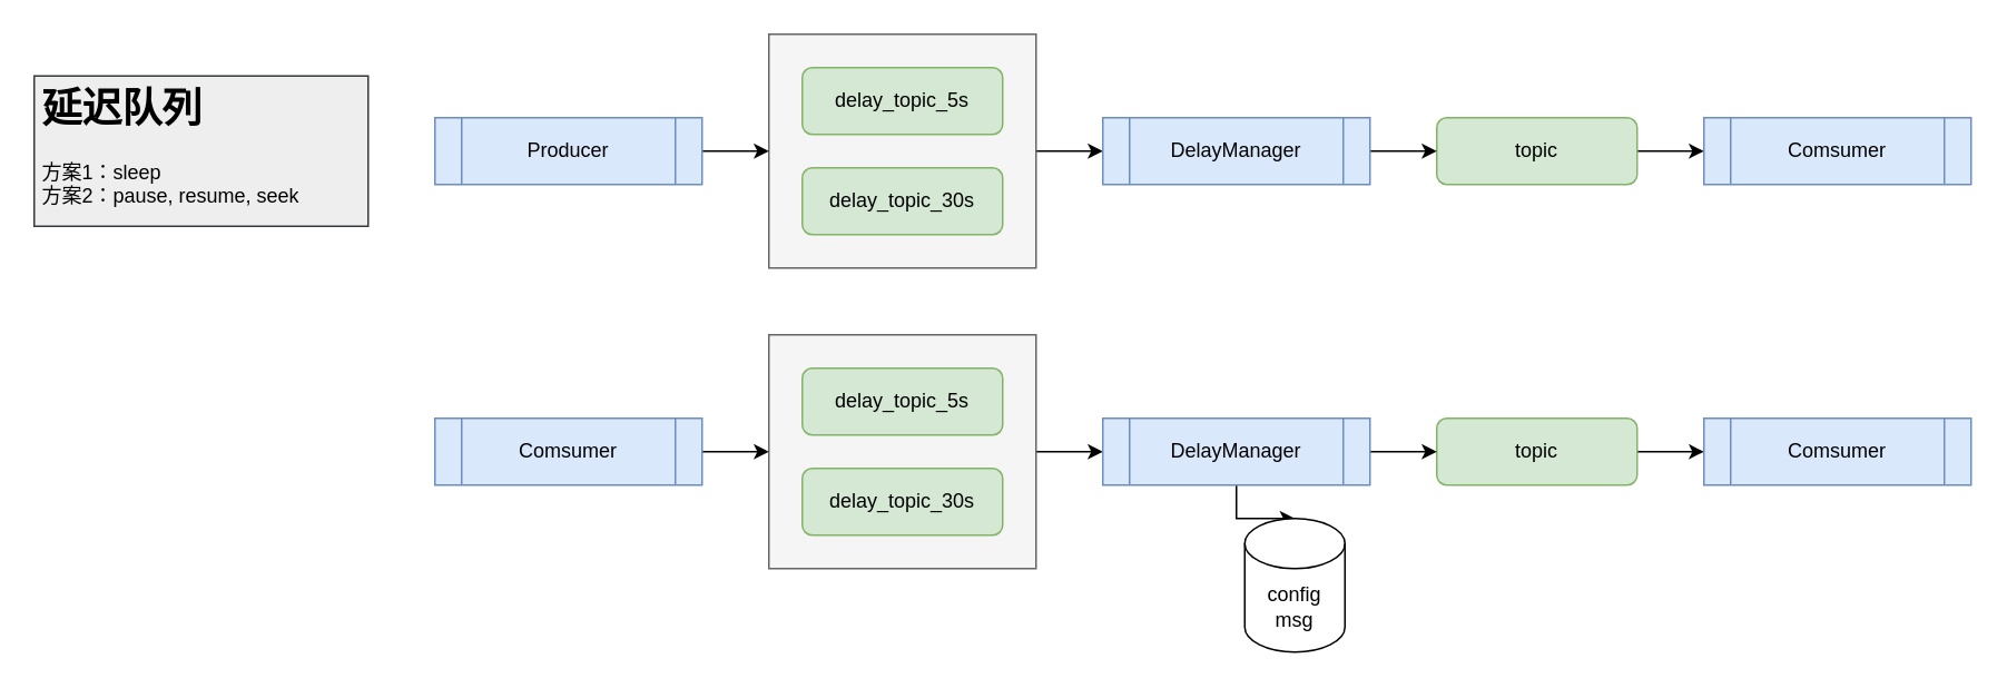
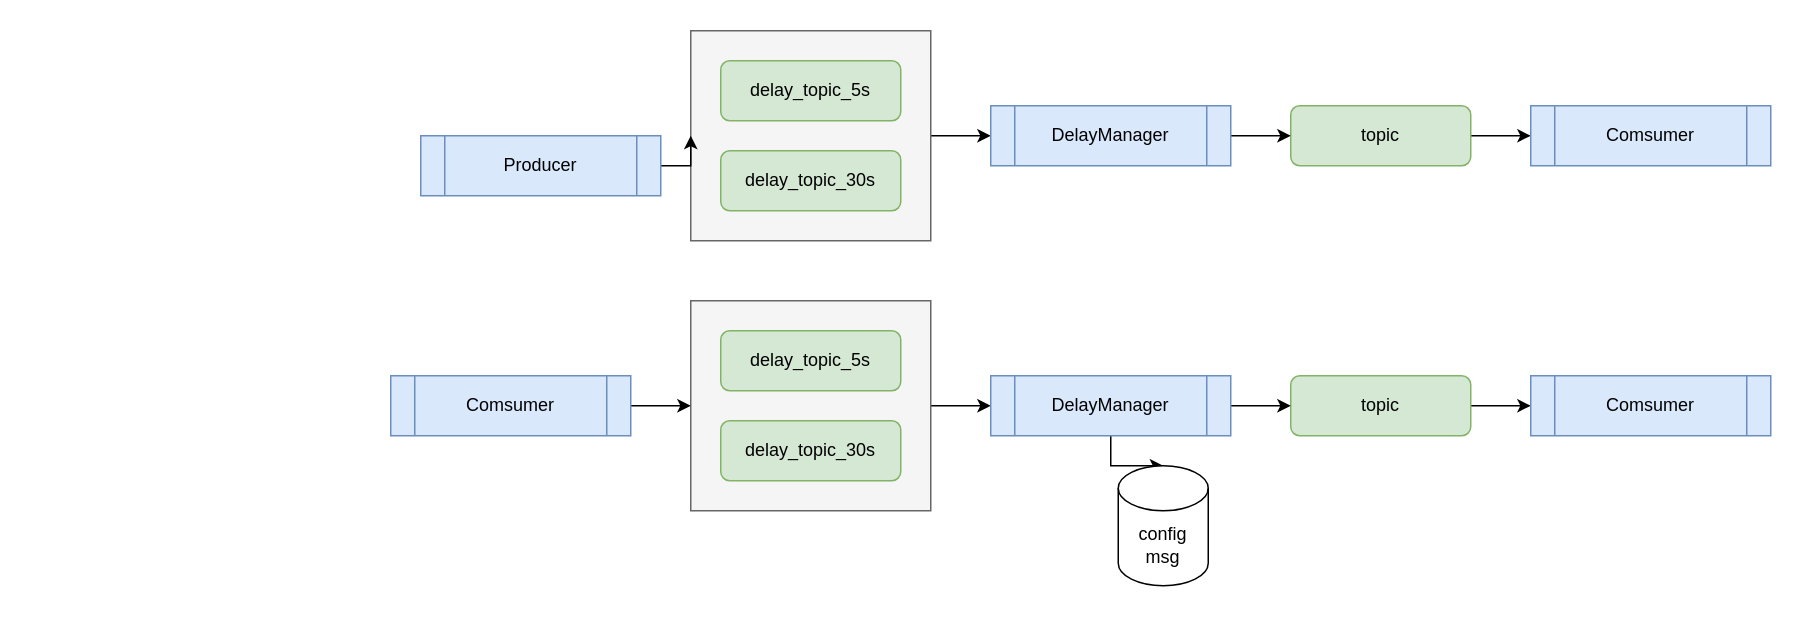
  <mxCell id="0" />
  <mxCell id="1" parent="0" />
  <mxCell id="2" value="" style="edgeStyle=orthogonalEdgeStyle;rounded=0;orthogonalLoop=1;jettySize=auto;html=1;" edge="1" parent="1" source="3" target="12"><mxGeometry relative="1" as="geometry" /></mxCell>
  <mxCell id="3" value="" style="rounded=0;whiteSpace=wrap;html=1;fillColor=#f5f5f5;fontColor=#333333;strokeColor=#666666;" vertex="1" parent="1"><mxGeometry x="460" y="20" width="160" height="140" as="geometry" /></mxCell>
  <mxCell id="4" value="" style="edgeStyle=orthogonalEdgeStyle;rounded=0;orthogonalLoop=1;jettySize=auto;html=1;exitX=1;exitY=0.5;exitDx=0;exitDy=0;entryX=0;entryY=0.5;entryDx=0;entryDy=0;" edge="1" parent="1" source="5" target="6"><mxGeometry relative="1" as="geometry"><mxPoint x="1100" y="150" as="sourcePoint" /></mxGeometry></mxCell>
  <mxCell id="5" value="topic" style="rounded=1;whiteSpace=wrap;html=1;fillColor=#d5e8d4;strokeColor=#82b366;" vertex="1" parent="1"><mxGeometry x="860" y="70" width="120" height="40" as="geometry" /></mxCell>
  <mxCell id="6" value="Comsumer" style="shape=process;whiteSpace=wrap;html=1;backgroundOutline=1;fillColor=#dae8fc;strokeColor=#6c8ebf;" vertex="1" parent="1"><mxGeometry x="1020" y="70" width="160" height="40" as="geometry" /></mxCell>
  <mxCell id="7" value="delay_topic_5s" style="rounded=1;whiteSpace=wrap;html=1;fillColor=#d5e8d4;strokeColor=#82b366;" vertex="1" parent="1"><mxGeometry x="480" y="40" width="120" height="40" as="geometry" /></mxCell>
  <mxCell id="8" value="delay_topic_30s" style="rounded=1;whiteSpace=wrap;html=1;fillColor=#d5e8d4;strokeColor=#82b366;" vertex="1" parent="1"><mxGeometry x="480" y="100" width="120" height="40" as="geometry" /></mxCell>
  <mxCell id="9" style="edgeStyle=orthogonalEdgeStyle;rounded=0;orthogonalLoop=1;jettySize=auto;html=1;entryX=0;entryY=0.5;entryDx=0;entryDy=0;" edge="1" parent="1" source="10" target="3"><mxGeometry relative="1" as="geometry" /></mxCell>
- <mxCell id="10" value="Producer" style="shape=process;whiteSpace=wrap;html=1;backgroundOutline=1;fillColor=#dae8fc;strokeColor=#6c8ebf;" vertex="1" parent="1"><mxGeometry x="260" y="70" width="160" height="40" as="geometry" /></mxCell>
+ <mxCell id="10" value="Producer" style="shape=process;whiteSpace=wrap;html=1;backgroundOutline=1;fillColor=#dae8fc;strokeColor=#6c8ebf;" vertex="1" parent="1"><mxGeometry x="280" y="90" width="160" height="40" as="geometry" /></mxCell>
  <mxCell id="11" value="" style="edgeStyle=orthogonalEdgeStyle;rounded=0;orthogonalLoop=1;jettySize=auto;html=1;" edge="1" parent="1" source="12" target="5"><mxGeometry relative="1" as="geometry" /></mxCell>
  <mxCell id="12" value="DelayManager" style="shape=process;whiteSpace=wrap;html=1;backgroundOutline=1;fillColor=#dae8fc;strokeColor=#6c8ebf;" vertex="1" parent="1"><mxGeometry x="660" y="70" width="160" height="40" as="geometry" /></mxCell>
- <mxCell id="13" value="&lt;h1&gt;延迟队列&lt;/h1&gt;&lt;p&gt;&lt;/p&gt;&lt;span style=&quot;text-align: center&quot;&gt;方案1：sleep&lt;/span&gt;&lt;br style=&quot;text-align: center&quot;&gt;&lt;span style=&quot;text-align: center&quot;&gt;方案2：pause, resume, seek&lt;/span&gt;" style="text;html=1;spacing=5;spacingTop=-20;whiteSpace=wrap;overflow=hidden;rounded=0;fillColor=#eeeeee;strokeColor=#36393d;" vertex="1" parent="1"><mxGeometry x="20" y="45" width="200" height="90" as="geometry" /></mxCell>
  <mxCell id="14" value="" style="edgeStyle=orthogonalEdgeStyle;rounded=0;orthogonalLoop=1;jettySize=auto;html=1;" edge="1" parent="1" source="15" target="25"><mxGeometry relative="1" as="geometry" /></mxCell>
  <mxCell id="15" value="" style="rounded=0;whiteSpace=wrap;html=1;fillColor=#f5f5f5;fontColor=#333333;strokeColor=#666666;" vertex="1" parent="1"><mxGeometry x="460" y="200" width="160" height="140" as="geometry" /></mxCell>
  <mxCell id="16" value="" style="edgeStyle=orthogonalEdgeStyle;rounded=0;orthogonalLoop=1;jettySize=auto;html=1;exitX=1;exitY=0.5;exitDx=0;exitDy=0;entryX=0;entryY=0.5;entryDx=0;entryDy=0;" edge="1" parent="1" source="17" target="18"><mxGeometry relative="1" as="geometry"><mxPoint x="1100" y="330" as="sourcePoint" /></mxGeometry></mxCell>
  <mxCell id="17" value="topic" style="rounded=1;whiteSpace=wrap;html=1;fillColor=#d5e8d4;strokeColor=#82b366;" vertex="1" parent="1"><mxGeometry x="860" y="250" width="120" height="40" as="geometry" /></mxCell>
  <mxCell id="18" value="Comsumer" style="shape=process;whiteSpace=wrap;html=1;backgroundOutline=1;fillColor=#dae8fc;strokeColor=#6c8ebf;" vertex="1" parent="1"><mxGeometry x="1020" y="250" width="160" height="40" as="geometry" /></mxCell>
  <mxCell id="19" value="delay_topic_5s" style="rounded=1;whiteSpace=wrap;html=1;fillColor=#d5e8d4;strokeColor=#82b366;" vertex="1" parent="1"><mxGeometry x="480" y="220" width="120" height="40" as="geometry" /></mxCell>
  <mxCell id="20" value="delay_topic_30s" style="rounded=1;whiteSpace=wrap;html=1;fillColor=#d5e8d4;strokeColor=#82b366;" vertex="1" parent="1"><mxGeometry x="480" y="280" width="120" height="40" as="geometry" /></mxCell>
  <mxCell id="21" style="edgeStyle=orthogonalEdgeStyle;rounded=0;orthogonalLoop=1;jettySize=auto;html=1;entryX=0;entryY=0.5;entryDx=0;entryDy=0;" edge="1" parent="1" source="22" target="15"><mxGeometry relative="1" as="geometry" /></mxCell>
  <mxCell id="22" value="Comsumer" style="shape=process;whiteSpace=wrap;html=1;backgroundOutline=1;fillColor=#dae8fc;strokeColor=#6c8ebf;" vertex="1" parent="1"><mxGeometry x="260" y="250" width="160" height="40" as="geometry" /></mxCell>
  <mxCell id="23" value="" style="edgeStyle=orthogonalEdgeStyle;rounded=0;orthogonalLoop=1;jettySize=auto;html=1;" edge="1" parent="1" source="25" target="17"><mxGeometry relative="1" as="geometry" /></mxCell>
  <mxCell id="24" value="" style="edgeStyle=orthogonalEdgeStyle;rounded=0;orthogonalLoop=1;jettySize=auto;html=1;" edge="1" parent="1" source="25" target="26"><mxGeometry relative="1" as="geometry" /></mxCell>
  <mxCell id="25" value="DelayManager" style="shape=process;whiteSpace=wrap;html=1;backgroundOutline=1;fillColor=#dae8fc;strokeColor=#6c8ebf;" vertex="1" parent="1"><mxGeometry x="660" y="250" width="160" height="40" as="geometry" /></mxCell>
  <mxCell id="26" value="config&lt;br&gt;msg" style="shape=cylinder3;whiteSpace=wrap;html=1;boundedLbl=1;backgroundOutline=1;size=15;" vertex="1" parent="1"><mxGeometry x="745" y="310" width="60" height="80" as="geometry" /></mxCell>
